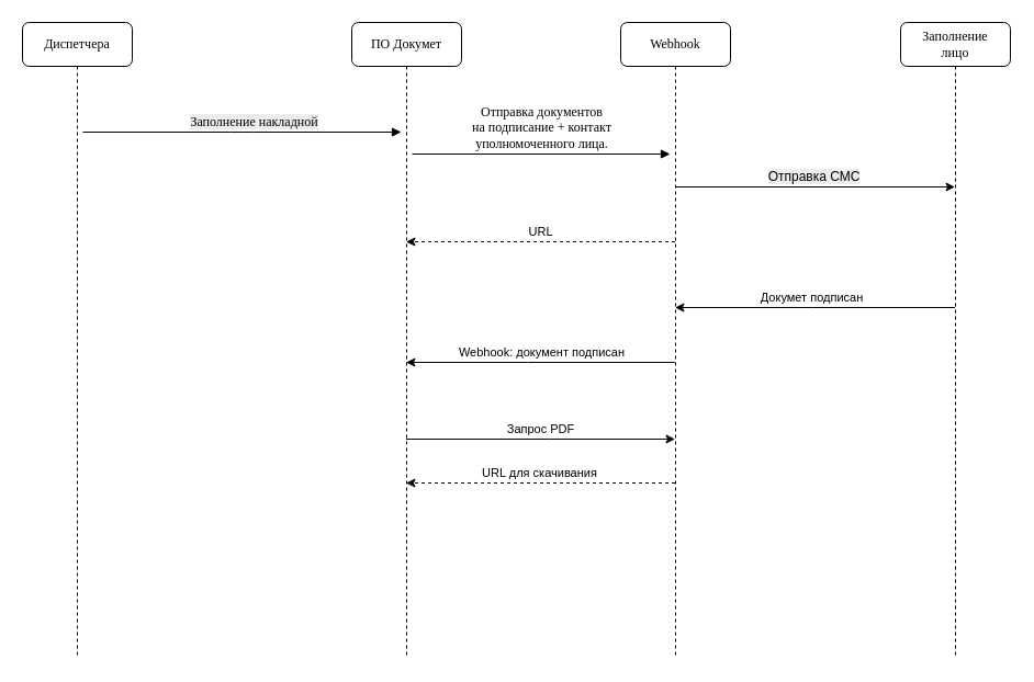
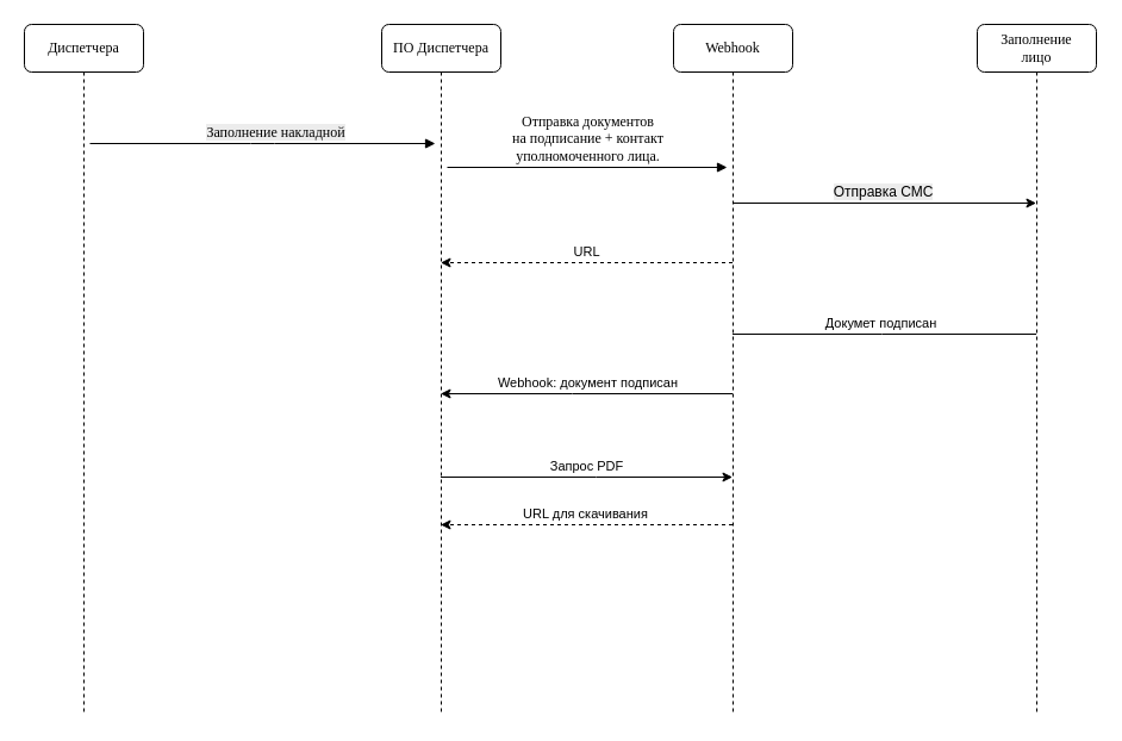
  <mxCell id="0" />
  <mxCell id="1" parent="0" />
  <mxCell id="2" style="edgeStyle=orthogonalEdgeStyle;rounded=0;orthogonalLoop=1;jettySize=auto;html=1;" edge="1" parent="1" source="4" target="9"><mxGeometry relative="1" as="geometry"><Array as="points"><mxPoint x="500" y="400" /><mxPoint x="500" y="400" /></Array></mxGeometry></mxCell>
  <mxCell id="3" value="Запрос PDF" style="edgeLabel;html=1;align=center;verticalAlign=middle;resizable=0;points=[];" vertex="1" connectable="0" parent="2"><mxGeometry x="0.041" y="1" relative="1" as="geometry"><mxPoint x="-6" y="-9" as="offset" /></mxGeometry></mxCell>
- <mxCell id="4" value="ПО Докумет" style="shape=umlLifeline;perimeter=lifelinePerimeter;whiteSpace=wrap;html=1;container=1;collapsible=0;recursiveResize=0;outlineConnect=0;rounded=1;shadow=0;comic=0;labelBackgroundColor=none;strokeWidth=1;fontFamily=Verdana;fontSize=12;align=center;" parent="1" vertex="1"><mxGeometry x="320" y="20" width="100" height="580" as="geometry" /></mxCell>
+ <mxCell id="4" value="ПО Диспетчера" style="shape=umlLifeline;perimeter=lifelinePerimeter;whiteSpace=wrap;html=1;container=1;collapsible=0;recursiveResize=0;outlineConnect=0;rounded=1;shadow=0;comic=0;labelBackgroundColor=none;strokeWidth=1;fontFamily=Verdana;fontSize=12;align=center;" parent="1" vertex="1"><mxGeometry x="320" y="20" width="100" height="580" as="geometry" /></mxCell>
  <mxCell id="5" style="edgeStyle=orthogonalEdgeStyle;rounded=0;orthogonalLoop=1;jettySize=auto;html=1;dashed=1;" edge="1" parent="1" source="9" target="4"><mxGeometry relative="1" as="geometry"><Array as="points"><mxPoint x="530" y="220" /><mxPoint x="530" y="220" /></Array></mxGeometry></mxCell>
  <mxCell id="6" value="URL" style="edgeLabel;html=1;align=center;verticalAlign=middle;resizable=0;points=[];" vertex="1" connectable="0" parent="5"><mxGeometry x="-0.376" y="-3" relative="1" as="geometry"><mxPoint x="-47" y="-7" as="offset" /></mxGeometry></mxCell>
  <mxCell id="7" style="edgeStyle=orthogonalEdgeStyle;rounded=0;orthogonalLoop=1;jettySize=auto;html=1;" edge="1" parent="1"><mxGeometry relative="1" as="geometry"><mxPoint x="614.5" y="170" as="sourcePoint" /><mxPoint x="869.5" y="170" as="targetPoint" /></mxGeometry></mxCell>
  <mxCell id="8" value="&lt;span style=&quot;font-size: 12px; background-color: rgb(236, 236, 236);&quot;&gt;Отправка СМС&lt;/span&gt;" style="edgeLabel;html=1;align=center;verticalAlign=middle;resizable=0;points=[];" vertex="1" connectable="0" parent="7"><mxGeometry x="-0.071" y="1" relative="1" as="geometry"><mxPoint x="8" y="-9" as="offset" /></mxGeometry></mxCell>
  <mxCell id="9" value="Webhook" style="shape=umlLifeline;perimeter=lifelinePerimeter;whiteSpace=wrap;html=1;container=1;collapsible=0;recursiveResize=0;outlineConnect=0;rounded=1;shadow=0;comic=0;labelBackgroundColor=none;strokeWidth=1;fontFamily=Verdana;fontSize=12;align=center;" parent="1" vertex="1"><mxGeometry x="565" y="20" width="100" height="580" as="geometry" /></mxCell>
  <mxCell id="10" style="edgeStyle=orthogonalEdgeStyle;rounded=0;orthogonalLoop=1;jettySize=auto;html=1;" edge="1" parent="9"><mxGeometry relative="1" as="geometry"><mxPoint x="49.5" y="310" as="sourcePoint" /><mxPoint x="-195.5" y="310" as="targetPoint" /><Array as="points"><mxPoint x="-85" y="310" /><mxPoint x="-85" y="310" /></Array></mxGeometry></mxCell>
  <mxCell id="11" value="Webhook: документ подписан" style="edgeLabel;html=1;align=center;verticalAlign=middle;resizable=0;points=[];" vertex="1" connectable="0" parent="10"><mxGeometry relative="1" as="geometry"><mxPoint x="1" y="-10" as="offset" /></mxGeometry></mxCell>
  <mxCell id="12" style="edgeStyle=orthogonalEdgeStyle;rounded=0;orthogonalLoop=1;jettySize=auto;html=1;dashed=1;" edge="1" parent="9"><mxGeometry relative="1" as="geometry"><mxPoint x="49.5" y="420" as="sourcePoint" /><mxPoint x="-195.5" y="420" as="targetPoint" /></mxGeometry></mxCell>
  <mxCell id="13" value="URL для скачивания" style="edgeLabel;html=1;align=center;verticalAlign=middle;resizable=0;points=[];" vertex="1" connectable="0" parent="12"><mxGeometry x="0.016" y="1" relative="1" as="geometry"><mxPoint y="-11" as="offset" /></mxGeometry></mxCell>
- <mxCell id="14" style="edgeStyle=orthogonalEdgeStyle;rounded=0;orthogonalLoop=1;jettySize=auto;html=1;" edge="1" parent="1" source="16" target="9"><mxGeometry relative="1" as="geometry"><Array as="points"><mxPoint x="740" y="280" /><mxPoint x="740" y="280" /></Array></mxGeometry></mxCell>
+ <mxCell id="14" style="edgeStyle=orthogonalEdgeStyle;rounded=0;orthogonalLoop=1;jettySize=auto;html=1;endArrow=none;" edge="1" parent="1" source="16" target="9"><mxGeometry relative="1" as="geometry"><Array as="points"><mxPoint x="740" y="280" /><mxPoint x="740" y="280" /></Array></mxGeometry></mxCell>
  <mxCell id="15" value="Докумет подписан" style="edgeLabel;html=1;align=center;verticalAlign=middle;resizable=0;points=[];" vertex="1" connectable="0" parent="14"><mxGeometry x="0.024" y="1" relative="1" as="geometry"><mxPoint y="-11" as="offset" /></mxGeometry></mxCell>
  <mxCell id="16" value="Заполнение&lt;br&gt;лицо" style="shape=umlLifeline;perimeter=lifelinePerimeter;whiteSpace=wrap;html=1;container=1;collapsible=0;recursiveResize=0;outlineConnect=0;rounded=1;shadow=0;comic=0;labelBackgroundColor=none;strokeWidth=1;fontFamily=Verdana;fontSize=12;align=center;" parent="1" vertex="1"><mxGeometry x="820" y="20" width="100" height="580" as="geometry" /></mxCell>
  <mxCell id="17" value="Диспетчера" style="shape=umlLifeline;perimeter=lifelinePerimeter;whiteSpace=wrap;html=1;container=1;collapsible=0;recursiveResize=0;outlineConnect=0;rounded=1;shadow=0;comic=0;labelBackgroundColor=none;strokeWidth=1;fontFamily=Verdana;fontSize=12;align=center;" parent="1" vertex="1"><mxGeometry x="20" y="20" width="100" height="580" as="geometry" /></mxCell>
  <mxCell id="18" value="" style="html=1;verticalAlign=bottom;endArrow=block;entryX=0;entryY=0;labelBackgroundColor=none;fontFamily=Verdana;fontSize=12;edgeStyle=elbowEdgeStyle;elbow=horizontal;" parent="1" edge="1"><mxGeometry relative="1" as="geometry"><mxPoint x="75" y="120" as="sourcePoint" /><mxPoint x="365" y="120" as="targetPoint" /></mxGeometry></mxCell>
  <mxCell id="19" value="&lt;span style=&quot;font-family: Verdana; font-size: 12px; background-color: rgb(236, 236, 236);&quot;&gt;Заполнение накладной&lt;/span&gt;" style="edgeLabel;html=1;align=center;verticalAlign=middle;resizable=0;points=[];" vertex="1" connectable="0" parent="18"><mxGeometry x="0.607" y="1" relative="1" as="geometry"><mxPoint x="-78" y="-9" as="offset" /></mxGeometry></mxCell>
  <mxCell id="20" value="Отправка документов&lt;div&gt;на подписание + контакт &lt;br&gt;уполномоченного лица.&lt;/div&gt;" style="html=1;verticalAlign=bottom;endArrow=block;entryX=0;entryY=0;labelBackgroundColor=none;fontFamily=Verdana;fontSize=12;edgeStyle=elbowEdgeStyle;elbow=vertical;" parent="1" edge="1"><mxGeometry x="0.004" relative="1" as="geometry"><mxPoint x="375" y="140" as="sourcePoint" /><mxPoint x="610" y="140" as="targetPoint" /><mxPoint as="offset" /></mxGeometry></mxCell>
